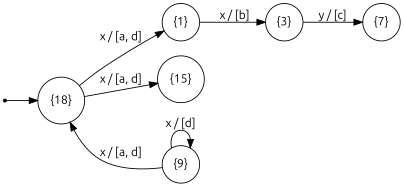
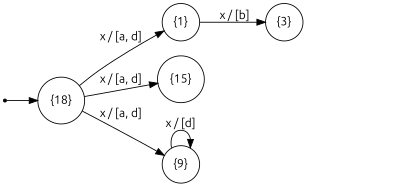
  digraph {
    fontname=Ubuntu
    rankdir=LR
    node [fontname=Ubuntu shape=circle]
    edge [fontname=Ubuntu]
    qinit [shape=point]
    "{18}"
    "{1}"
    "{15}"
    "{9}"
    "{3}"
-   "{7}"
    qinit -> "{18}"
    "{18}" -> "{1}" [label="x / [a, d]"]
    "{18}" -> "{15}" [label="x / [a, d]"]
-   "{9}" -> "{18}" [label="x / [a, d]"]
+   "{18}" -> "{9}" [label="x / [a, d]"]
    "{1}" -> "{3}" [label="x / [b]"]
    "{9}" -> "{9}" [label="x / [d]"]
-   "{3}" -> "{7}" [label="y / [c]"]
  }
